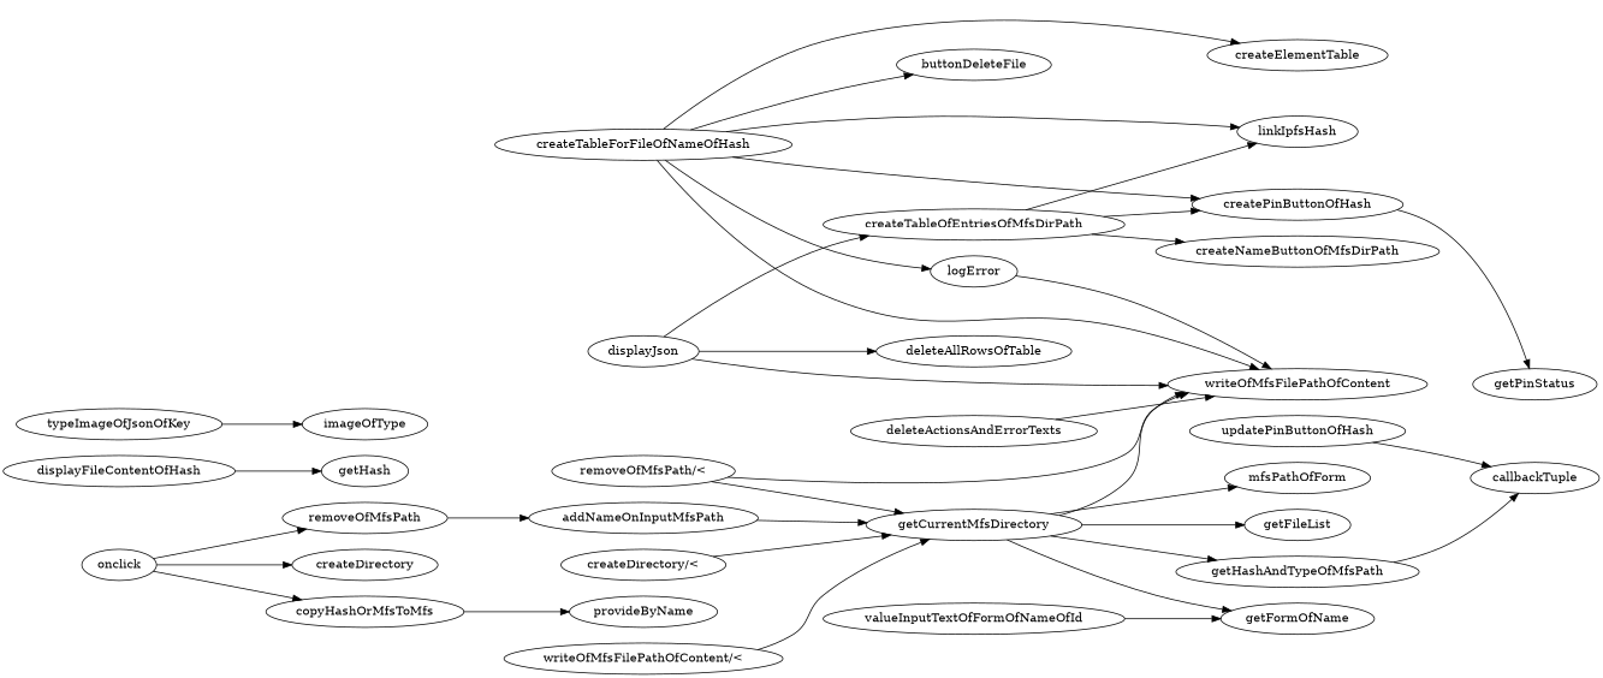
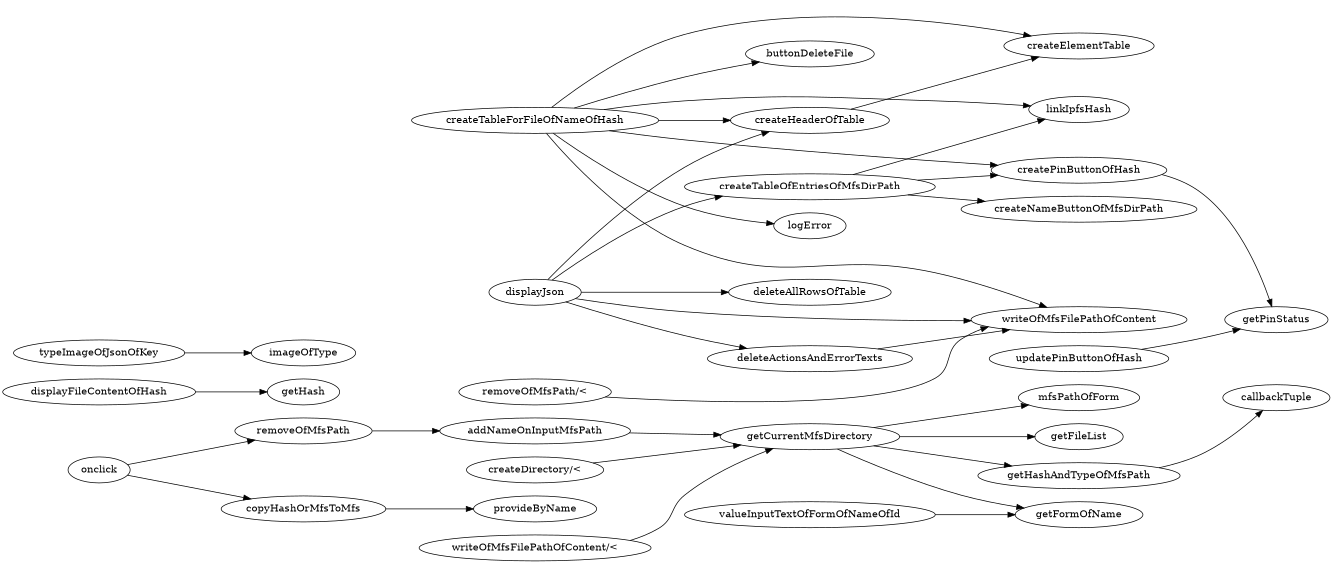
  digraph {
    rankdir=LR
    addNameOnInputMfsPath
    getCurrentMfsDirectory
    n3 [label=writeOfMfsFilePathOfContent]
    getFileList
    getFormOfName
    getHashAndTypeOfMfsPath
    mfsPathOfForm
    callbackTuple
    copyHashOrMfsToMfs
    provideByName
    "createDirectory/<"
+   createHeaderOfTable
    createElementTable
    createPinButtonOfHash
    getPinStatus
    updatePinButtonOfHash
    createTableForFileOfNameOfHash
    buttonDeleteFile
    linkIpfsHash
    logError
    createTableOfEntriesOfMfsDirPath
    createNameButtonOfMfsDirPath
    deleteActionsAndErrorTexts
    displayFileContentOfHash
    getHash
    displayJson
    deleteAllRowsOfTable
    onclick
-   createDirectory
    removeOfMfsPath
    "removeOfMfsPath/<"
    typeImageOfJsonOfKey
    imageOfType
    valueInputTextOfFormOfNameOfId
    "writeOfMfsFilePathOfContent/<"
    addNameOnInputMfsPath -> getCurrentMfsDirectory
-   getCurrentMfsDirectory -> n3
    getCurrentMfsDirectory -> getFileList
    getCurrentMfsDirectory -> getFormOfName
    getCurrentMfsDirectory -> getHashAndTypeOfMfsPath
    getCurrentMfsDirectory -> mfsPathOfForm
    getHashAndTypeOfMfsPath -> callbackTuple
    copyHashOrMfsToMfs -> provideByName
    "createDirectory/<" -> getCurrentMfsDirectory
+   createHeaderOfTable -> createElementTable
    createPinButtonOfHash -> getPinStatus
-   updatePinButtonOfHash -> callbackTuple
+   updatePinButtonOfHash -> getPinStatus
    createTableForFileOfNameOfHash -> n3
+   createTableForFileOfNameOfHash -> createHeaderOfTable
    createTableForFileOfNameOfHash -> createElementTable
    createTableForFileOfNameOfHash -> createPinButtonOfHash
    createTableForFileOfNameOfHash -> buttonDeleteFile
    createTableForFileOfNameOfHash -> linkIpfsHash
    createTableForFileOfNameOfHash -> logError
-   logError -> n3
    createTableOfEntriesOfMfsDirPath -> createPinButtonOfHash
    createTableOfEntriesOfMfsDirPath -> linkIpfsHash
    createTableOfEntriesOfMfsDirPath -> createNameButtonOfMfsDirPath
    deleteActionsAndErrorTexts -> n3
    displayFileContentOfHash -> getHash
    displayJson -> n3
+   displayJson -> createHeaderOfTable
    displayJson -> createTableOfEntriesOfMfsDirPath
+   displayJson -> deleteActionsAndErrorTexts
    displayJson -> deleteAllRowsOfTable
    onclick -> copyHashOrMfsToMfs
-   onclick -> createDirectory
    onclick -> removeOfMfsPath
    removeOfMfsPath -> addNameOnInputMfsPath
-   "removeOfMfsPath/<" -> getCurrentMfsDirectory
    "removeOfMfsPath/<" -> n3
    typeImageOfJsonOfKey -> imageOfType
    valueInputTextOfFormOfNameOfId -> getFormOfName
    "writeOfMfsFilePathOfContent/<" -> getCurrentMfsDirectory
  }
